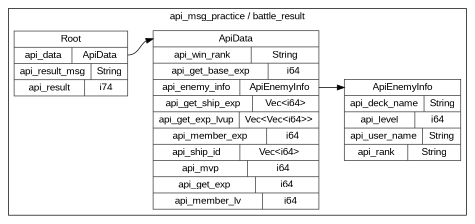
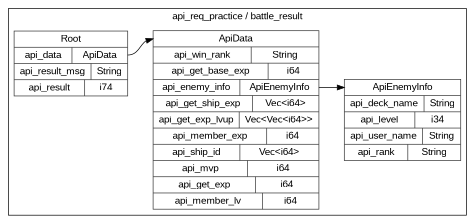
  digraph {
    fontname="Liberation Sans"
    rankdir=LR
    node [color=gray20 fontname="Liberation Sans" shape=record style=solid]
    edge [fontname="Liberation Sans"]
    n1 [label="<ApiData> ApiData  | { api_win_rank | <api_win_rank> String } | { api_get_base_exp | <api_get_base_exp> i64 } | { api_enemy_info | <api_enemy_info> ApiEnemyInfo } | { api_get_ship_exp | <api_get_ship_exp> Vec\<i64\> } | { api_get_exp_lvup | <api_get_exp_lvup> Vec\<Vec\<i64\>\> } | { api_member_exp | <api_member_exp> i64 } | { api_ship_id | <api_ship_id> Vec\<i64\> } | { api_mvp | <api_mvp> i64 } | { api_get_exp | <api_get_exp> i64 } | { api_member_lv | <api_member_lv> i64 }"]
-   n2 [label="<ApiEnemyInfo> ApiEnemyInfo  | { api_deck_name | <api_deck_name> String } | { api_level | <api_level> i64 } | { api_user_name | <api_user_name> String } | { api_rank | <api_rank> String }"]
+   n2 [label="<ApiEnemyInfo> ApiEnemyInfo  | { api_deck_name | <api_deck_name> String } | { api_level | <api_level> i34 } | { api_user_name | <api_user_name> String } | { api_rank | <api_rank> String }"]
    n3 [label="<Root> Root  | { api_data | <api_data> ApiData } | { api_result_msg | <api_result_msg> String } | { api_result | <api_result> i74 }"]
    subgraph cluster_1 {
-     label="api_msg_practice / battle_result"
+     label="api_req_practice / battle_result"
      n1
      n2
      n3
    }
    n1 -> n2 [headport="ApiEnemyInfo:w" tailport="api_enemy_info:e"]
    n3 -> n1 [headport="ApiData:w" tailport="api_data:e"]
  }
